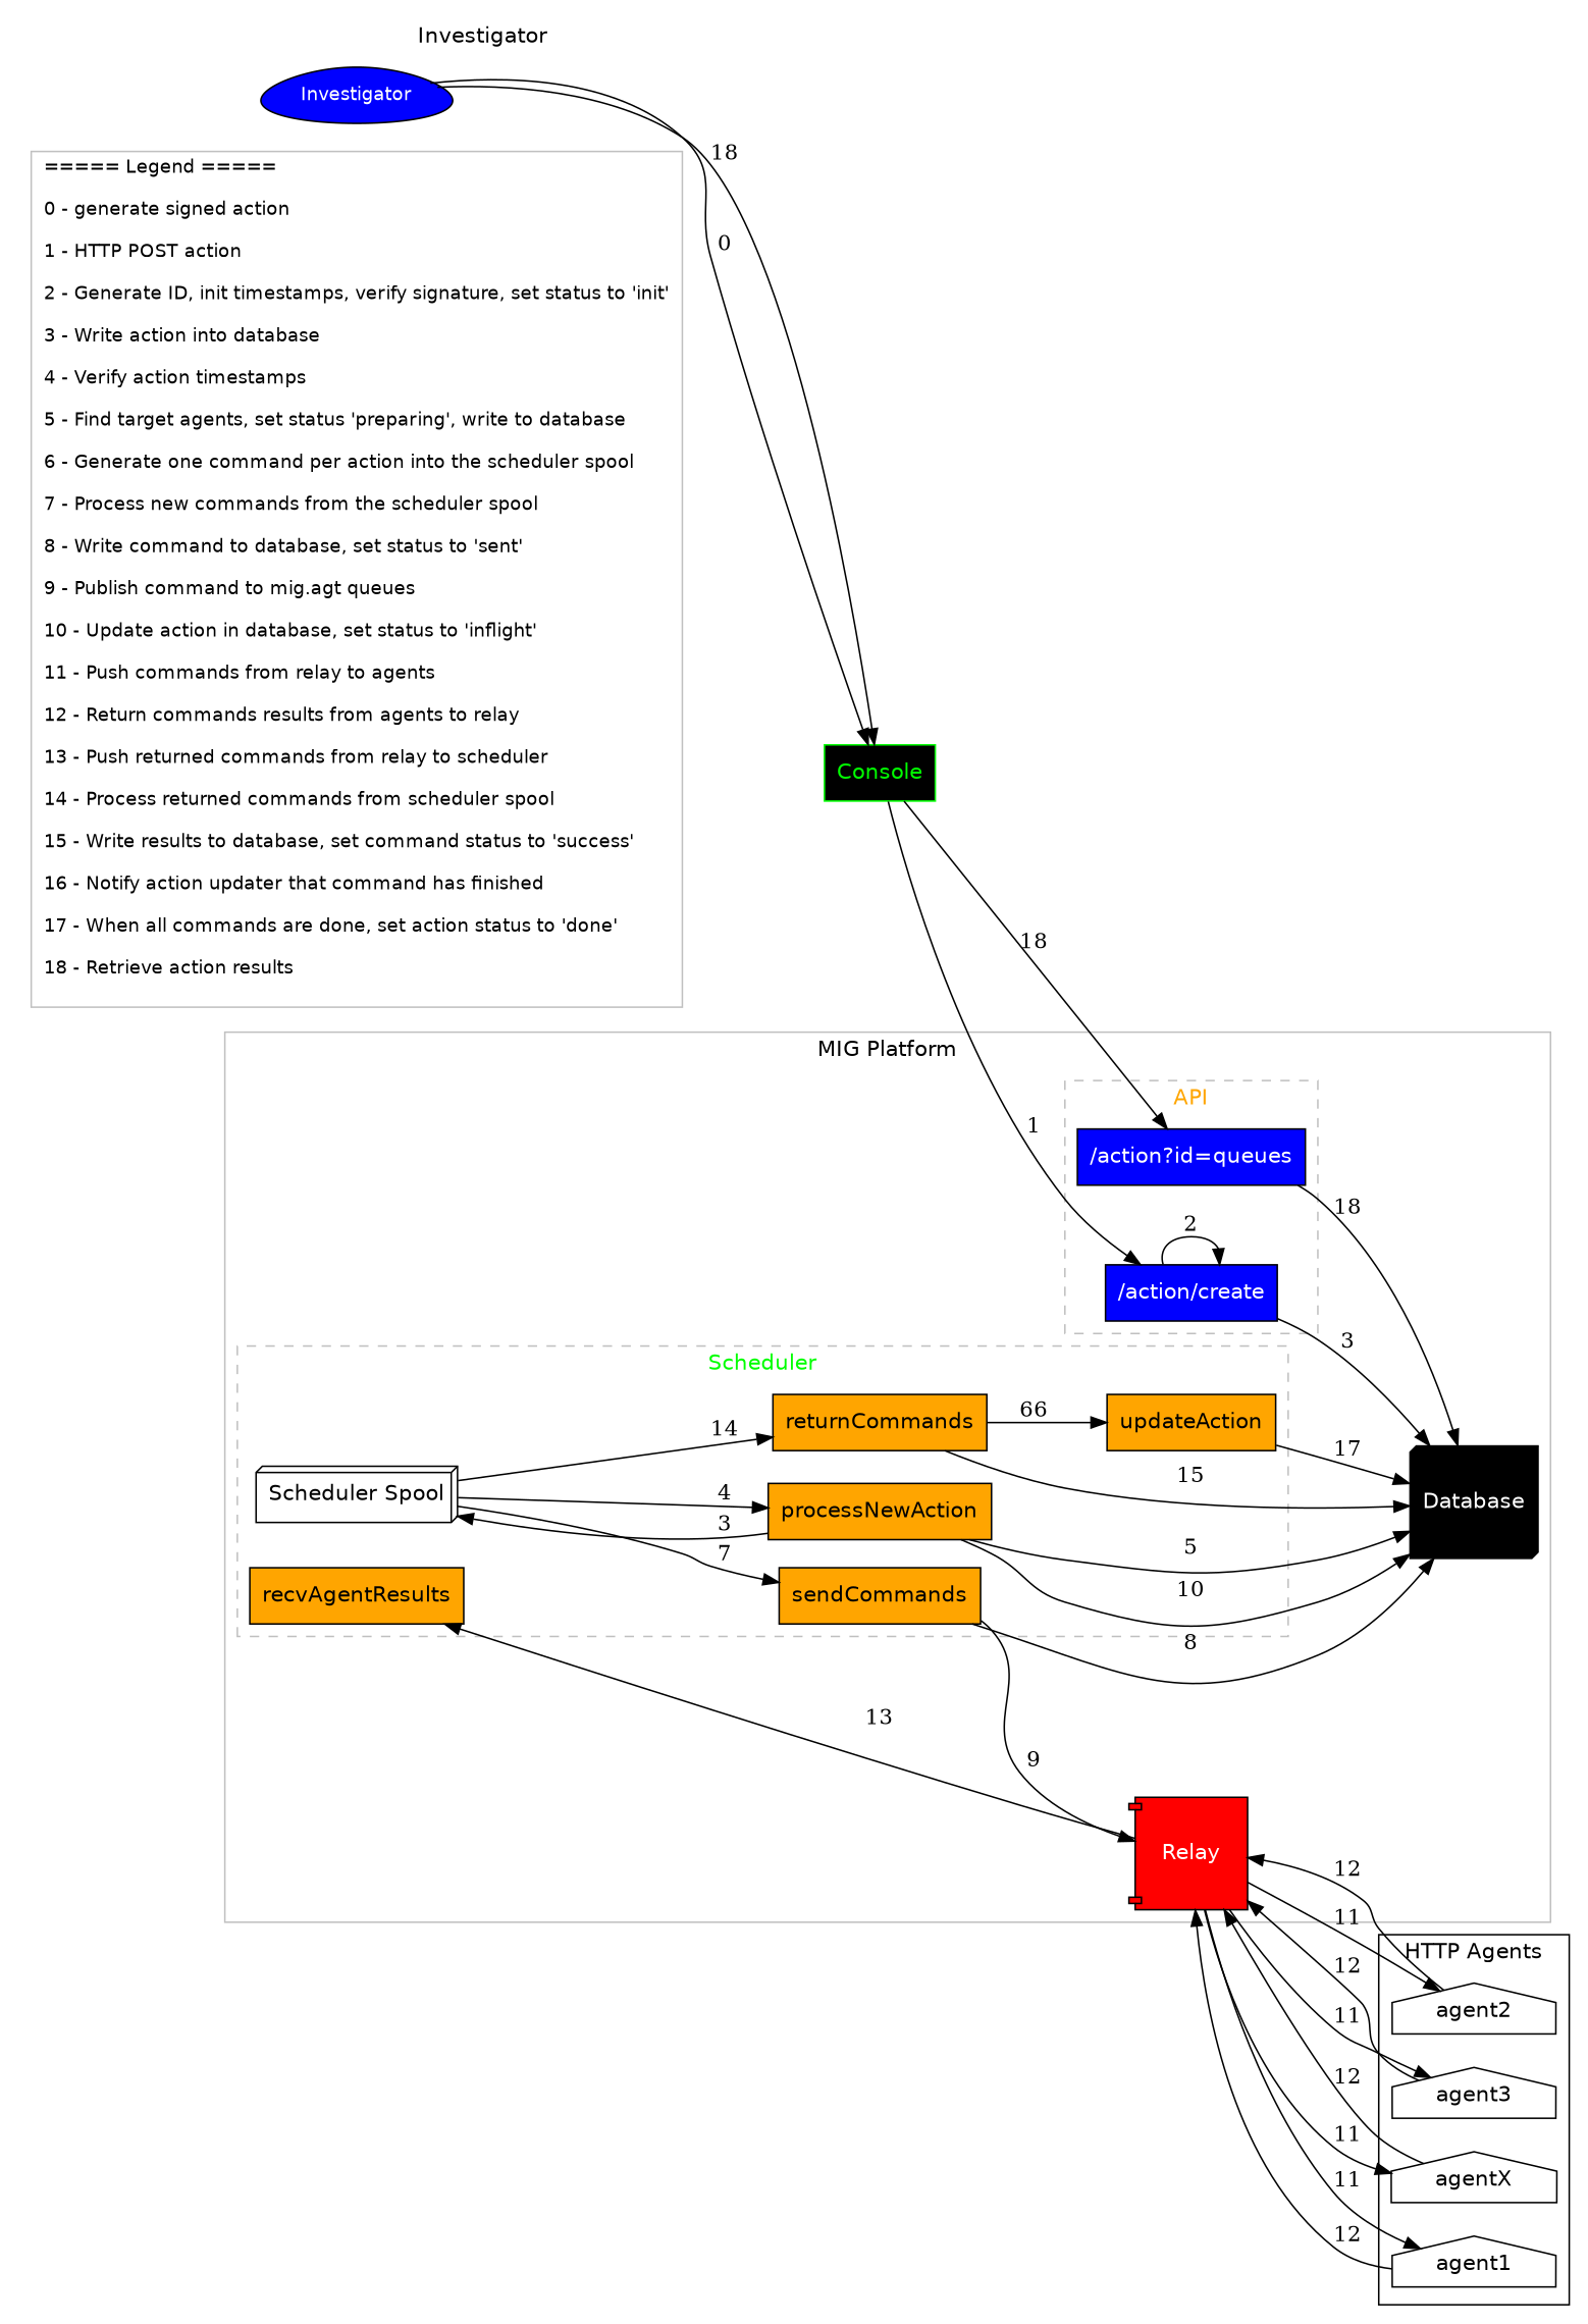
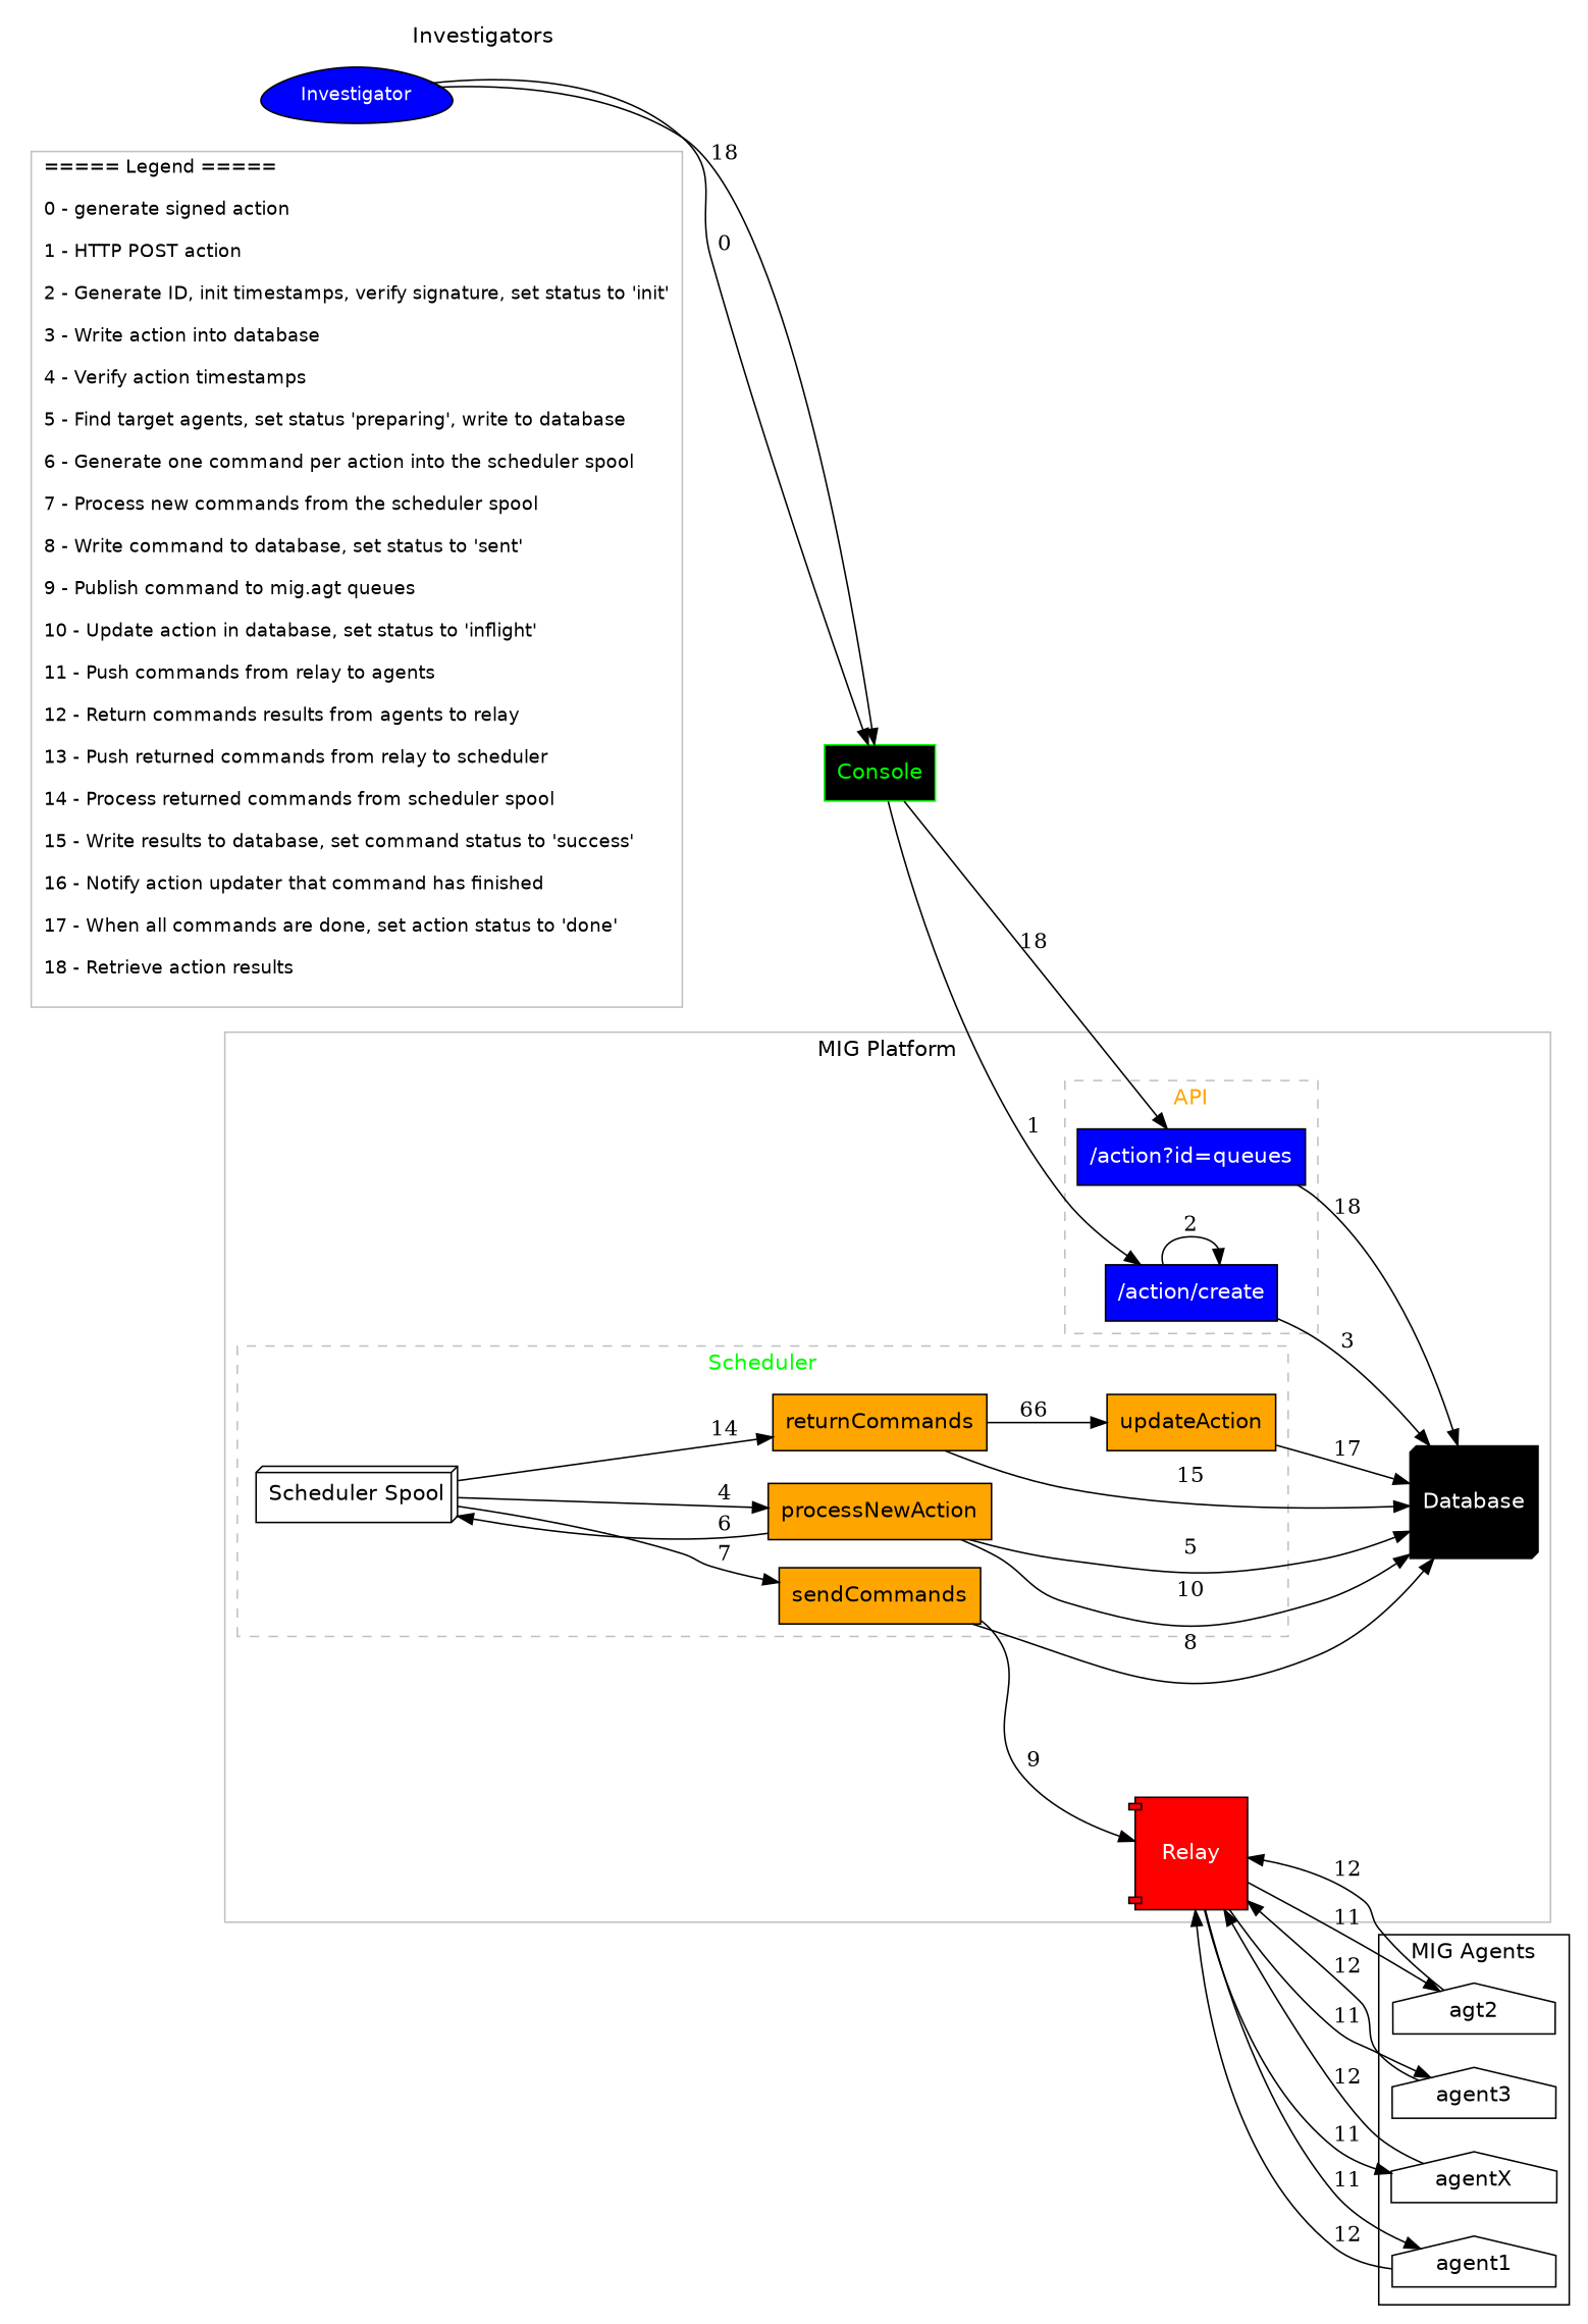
  digraph {
    bgcolor=white
    fontname=Helvetica
    rankdir=LR
    node [fillcolor=white fontname=Helvetica shape=box style=filled color=black]
    n1 [fillcolor=blue fontcolor=white fontsize=12 label=Investigator penwidth=1 shape=egg color=""]
    n2 [color=green fillcolor=black fontcolor=green label=Console]
    n3 [color=gray fontcolor=black fontsize=12 label="===== Legend =====\l\n0 - generate signed action\l\n1 - HTTP POST action\l\n2 - Generate ID, init timestamps, verify signature, set status to 'init'\l\n3 - Write action into database\l\n4 - Verify action timestamps\l\n5 - Find target agents, set status 'preparing', write to database\l\n6 - Generate one command per action into the scheduler spool\l\n7 - Process new commands from the scheduler spool\l\n8 - Write command to database, set status to 'sent'\l\n9 - Publish command to mig.agt queues\l\n10 - Update action in database, set status to 'inflight'\l\n11 - Push commands from relay to agents\l\n12 - Return commands results from agents to relay\l\n13 - Push returned commands from relay to scheduler\l\n14 - Process returned commands from scheduler spool\l\n15 - Write results to database, set command status to 'success'\l\n16 - Notify action updater that command has finished\l\n17 - When all commands are done, set action status to 'done'\l\n18 - Retrieve action results\l\n" fillcolor="" style=""]
    n4 [fillcolor=blue fontcolor=white label="/action/create"]
    n5 [fillcolor=blue fontcolor=white label="/action?id=queues"]
    n6 [label="Scheduler Spool" shape=box3d]
    n7 [fillcolor=orange label=processNewAction]
    n8 [fillcolor=orange label=sendCommands]
-   n9 [fillcolor=orange label=recvAgentResults]
    n10 [fillcolor=orange label=returnCommands]
    n11 [fillcolor=orange label=updateAction]
    n12 [fillcolor=black fontcolor=white height=1 label=Database shape=box3d width=1]
    n13 [fillcolor=red fontcolor=white height=1 label=Relay shape=component width=1]
    n14 [label=agent1 shape=house]
-   n15 [label=agent2 shape=house]
+   n15 [label=agt2 shape=house]
    n16 [label=agent3 shape=house]
    n17 [label=agentX shape=house]
    subgraph cluster_1 {
      color=white
-     label=Investigator
+     label=Investigators
      n1
      n2
      n3
    }
    subgraph cluster_2 {
      color=gray
      fontcolor=black
      label="MIG Platform"
      style=solid
      n12
      n13
      subgraph cluster_3 {
        color=gray
        fontcolor=orange
        label=API
        style=dashed
        n4
        n5
      }
      subgraph cluster_4 {
        color=gray
        fontcolor=green
        label=Scheduler
        style=dashed
        n6
        n7
        n8
-       n9
        n10
        n11
      }
    }
    subgraph cluster_5 {
-     label="HTTP Agents"
+     label="MIG Agents"
      n14
      n15
      n16
      n17
    }
    n1 -> n2 [label=0]
    n1 -> n2 [label=18]
    n2 -> n4 [label=1]
    n2 -> n5 [label=18]
    n4 -> n4 [label=2]
    n4 -> n12 [label=3]
    n5 -> n12 [label=18]
    n6 -> n7 [label=4]
    n6 -> n8 [label=7]
    n6 -> n10 [label=14]
-   n7 -> n6 [label=3]
+   n7 -> n6 [label=6]
    n7 -> n12 [label=5]
    n7 -> n12 [label=10]
    n8 -> n12 [label=8]
    n8 -> n13 [label=9]
    n10 -> n11 [label=66]
    n10 -> n12 [label=15]
    n11 -> n12 [label=17]
-   n13 -> n9 [label=13]
    n13 -> n14 [label=11]
    n13 -> n15 [label=11]
    n13 -> n16 [label=11]
    n13 -> n17 [label=11]
    n14 -> n13 [label=12]
    n15 -> n13 [label=12]
    n16 -> n13 [label=12]
    n17 -> n13 [label=12]
  }
